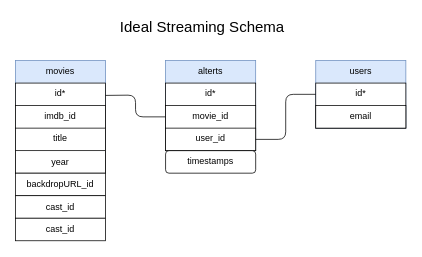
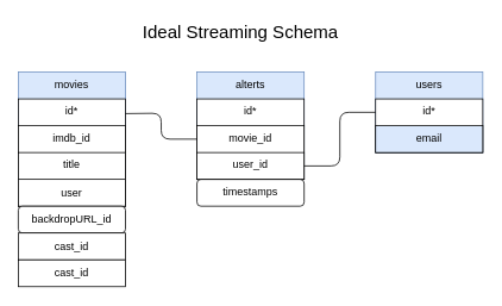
  <mxCell id="0" />
  <mxCell id="1" parent="0" />
  <mxCell id="2" value="movies" style="rounded=0;whiteSpace=wrap;html=1;verticalAlign=top;fillColor=#dae8fc;strokeColor=#6c8ebf;fontColor=#000000;" parent="1" vertex="1"><mxGeometry x="20" y="80" width="120" height="150" as="geometry" /></mxCell>
  <mxCell id="3" value="id*" style="rounded=0;whiteSpace=wrap;html=1;verticalAlign=top;" parent="1" vertex="1"><mxGeometry x="20" y="110" width="120" height="120" as="geometry" /></mxCell>
  <mxCell id="4" value="imdb_id" style="rounded=0;whiteSpace=wrap;html=1;verticalAlign=top;" parent="1" vertex="1"><mxGeometry x="20" y="140" width="120" height="90" as="geometry" /></mxCell>
  <mxCell id="5" value="title" style="rounded=0;whiteSpace=wrap;html=1;verticalAlign=top;" parent="1" vertex="1"><mxGeometry x="20" y="170" width="120" height="60" as="geometry" /></mxCell>
- <mxCell id="6" value="&lt;span&gt;year&lt;/span&gt;" style="rounded=0;whiteSpace=wrap;html=1;" parent="1" vertex="1"><mxGeometry x="20" y="200" width="120" height="30" as="geometry" /></mxCell>
+ <mxCell id="6" value="&lt;span&gt;user&lt;/span&gt;" style="rounded=0;whiteSpace=wrap;html=1;" parent="1" vertex="1"><mxGeometry x="20" y="200" width="120" height="30" as="geometry" /></mxCell>
  <mxCell id="7" value="alterts" style="rounded=0;whiteSpace=wrap;html=1;verticalAlign=top;fillColor=#dae8fc;strokeColor=#6c8ebf;fontColor=#000000;" parent="1" vertex="1"><mxGeometry x="220" y="80" width="120" height="120" as="geometry" /></mxCell>
  <mxCell id="8" value="id*" style="rounded=0;whiteSpace=wrap;html=1;verticalAlign=top;" parent="1" vertex="1"><mxGeometry x="220" y="110" width="120" height="90" as="geometry" /></mxCell>
  <mxCell id="9" value="movie_id" style="rounded=0;whiteSpace=wrap;html=1;verticalAlign=top;" parent="1" vertex="1"><mxGeometry x="220" y="140" width="120" height="60" as="geometry" /></mxCell>
  <mxCell id="10" value="user_id" style="rounded=0;whiteSpace=wrap;html=1;verticalAlign=top;" parent="1" vertex="1"><mxGeometry x="220" y="170" width="120" height="30" as="geometry" /></mxCell>
  <mxCell id="11" value="users" style="rounded=0;whiteSpace=wrap;html=1;verticalAlign=top;fillColor=#dae8fc;strokeColor=#6c8ebf;fontColor=#000000;" parent="1" vertex="1"><mxGeometry x="420" y="80" width="120" height="90" as="geometry" /></mxCell>
  <mxCell id="12" value="id*" style="rounded=0;whiteSpace=wrap;html=1;verticalAlign=top;" parent="1" vertex="1"><mxGeometry x="420" y="110" width="120" height="60" as="geometry" /></mxCell>
- <mxCell id="13" value="email" style="rounded=0;whiteSpace=wrap;html=1;verticalAlign=top;" parent="1" vertex="1"><mxGeometry x="420" y="140" width="120" height="30" as="geometry" /></mxCell>
+ <mxCell id="13" value="email" style="rounded=0;whiteSpace=wrap;html=1;verticalAlign=top;fillColor=#dae8fc;" parent="1" vertex="1"><mxGeometry x="420" y="140" width="120" height="30" as="geometry" /></mxCell>
  <mxCell id="14" value="" style="endArrow=none;html=1;fontColor=#000000;entryX=0;entryY=0.25;entryDx=0;entryDy=0;exitX=1;exitY=0.5;exitDx=0;exitDy=0;" parent="1" source="10" target="12" edge="1"><mxGeometry width="50" height="50" relative="1" as="geometry"><mxPoint x="340" y="280" as="sourcePoint" /><mxPoint x="370" y="190" as="targetPoint" /><Array as="points"><mxPoint x="380" y="185" /><mxPoint x="380" y="125" /></Array></mxGeometry></mxCell>
  <mxCell id="15" value="" style="endArrow=none;html=1;fontColor=#000000;entryX=0;entryY=0.25;entryDx=0;entryDy=0;exitX=1;exitY=0.137;exitDx=0;exitDy=0;exitPerimeter=0;" parent="1" source="3" edge="1"><mxGeometry width="50" height="50" relative="1" as="geometry"><mxPoint x="160" y="90" as="sourcePoint" /><mxPoint x="220" y="155" as="targetPoint" /><Array as="points"><mxPoint x="180" y="126" /><mxPoint x="180" y="155" /></Array></mxGeometry></mxCell>
  <mxCell id="16" value="Ideal Streaming Schema" style="text;html=1;strokeColor=none;fillColor=none;align=center;verticalAlign=middle;whiteSpace=wrap;rounded=0;fontSize=20;" parent="1" vertex="1"><mxGeometry x="79" y="20" width="380" height="30" as="geometry" /></mxCell>
  <mxCell id="17" value="timestamps" style="whiteSpace=wrap;html=1;verticalAlign=top;rounded=1;" parent="1" vertex="1"><mxGeometry x="220" y="200" width="120" height="30" as="geometry" /></mxCell>
- <mxCell id="18" value="&lt;span&gt;backdropURL_id&lt;/span&gt;" style="rounded=0;whiteSpace=wrap;html=1;" vertex="1" parent="1"><mxGeometry x="20" y="230" width="120" height="30" as="geometry" /></mxCell>
+ <mxCell id="18" value="&lt;span&gt;backdropURL_id&lt;/span&gt;" style="whiteSpace=wrap;html=1;rounded=1;" vertex="1" parent="1"><mxGeometry x="20" y="230" width="120" height="30" as="geometry" /></mxCell>
  <mxCell id="19" value="&lt;span&gt;cast_id&lt;/span&gt;" style="rounded=0;whiteSpace=wrap;html=1;" vertex="1" parent="1"><mxGeometry x="20" y="260" width="120" height="30" as="geometry" /></mxCell>
  <mxCell id="20" value="&lt;span&gt;cast_id&lt;/span&gt;" style="rounded=0;whiteSpace=wrap;html=1;" vertex="1" parent="1"><mxGeometry x="20" y="290" width="120" height="30" as="geometry" /></mxCell>
